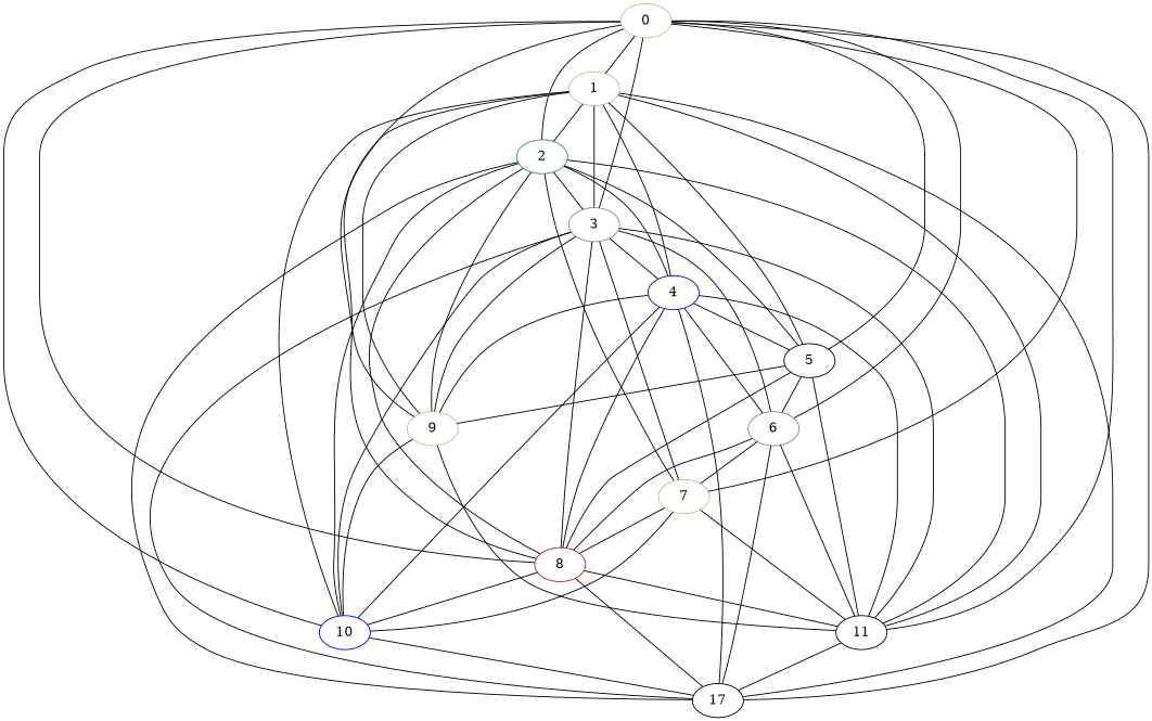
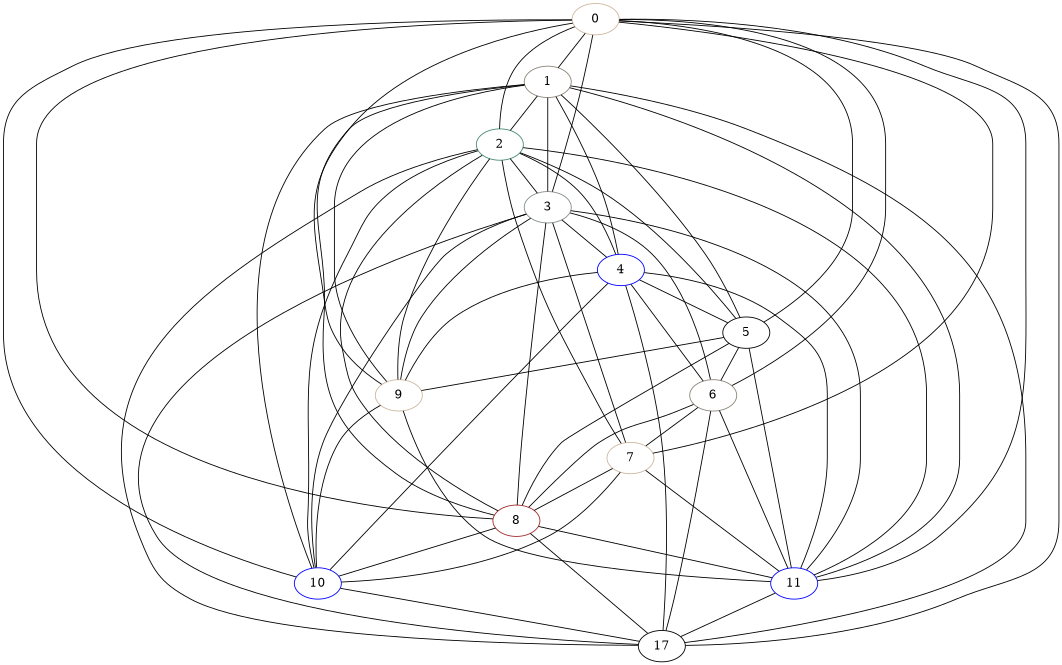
  graph {
    node [color=bisque3]
    0
-   1
+   1 [color=antiquewhite4]
    2 [color=aquamarine4]
    3 [color=azure4]
    5 [color=black]
    6 [color=antiquewhite4]
    7
    8 [color=brown]
    9
    10 [color=blue1]
-   11 [color=""]
+   11 [color=blue1]
    n12 [label=17 color=""]
    4 [color=blue1]
    0 -- 1
    0 -- 2
    0 -- 3
    0 -- 5
    0 -- 6
    0 -- 7
    0 -- 8
    0 -- 9
    0 -- 10
    0 -- 11
    0 -- n12
    1 -- 2
    1 -- 3
    1 -- 5
    1 -- 8
    1 -- 9
    1 -- 10
    1 -- 11
    1 -- n12
    1 -- 4
    2 -- 3
    2 -- 5
    2 -- 7
    2 -- 8
    2 -- 9
    2 -- 10
    2 -- 11
    2 -- n12
    2 -- 4
    3 -- 6
    3 -- 7
    3 -- 8
    3 -- 9
    3 -- 10
    3 -- 11
    3 -- n12
    3 -- 4
    5 -- 6
    5 -- 8
    5 -- 9
    5 -- 11
    6 -- 7
    6 -- 8
    6 -- 11
    6 -- n12
    7 -- 8
    7 -- 10
    7 -- 11
    8 -- 10
    8 -- 11
    8 -- n12
    9 -- 10
    9 -- 11
    10 -- n12
    11 -- n12
    4 -- 5
    4 -- 6
-   4 -- 8
    4 -- 9
    4 -- 10
    4 -- 11
    4 -- n12
  }
